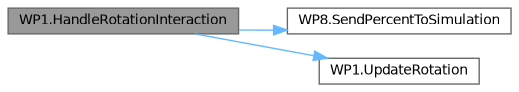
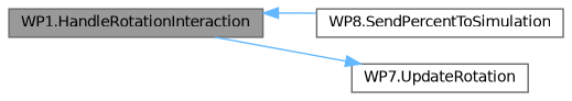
  digraph {
    rankdir=LR
    node [color=grey40 fillcolor=white fontname=Helvetica fontsize=10 shape=box style=filled]
    edge [color=steelblue1 fontname=Helvetica fontsize=10 labelfontname=Helvetica labelfontsize=10 style=solid]
    n1 [color=gray40 fillcolor=grey60 fontcolor=black height=0.2 label="WP1.HandleRotationInteraction" width=0.4]
    n2 [height=0.2 label="WP8.SendPercentToSimulation" width=0.4]
-   n3 [height=0.2 label="WP1.UpdateRotation" width=0.4]
-   n1 -> n2
+   n3 [height=0.2 label="WP7.UpdateRotation" width=0.4]
+   n2 -> n1
    n1 -> n3
  }
